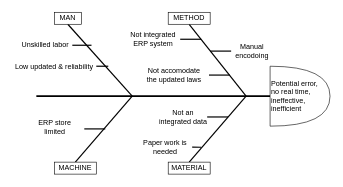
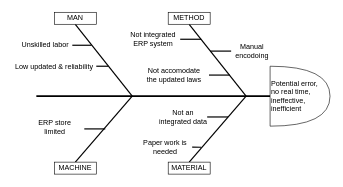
  <mxCell id="0" />
  <mxCell id="1" parent="0" />
  <mxCell id="2" value="" style="endArrow=none;html=1;rounded=0;strokeWidth=3;entryX=0;entryY=0.5;entryDx=0;entryDy=0;entryPerimeter=0;" parent="1" target="11" edge="1"><mxGeometry width="50" height="50" relative="1" as="geometry"><mxPoint x="60" y="160" as="sourcePoint" /><mxPoint x="470" y="160" as="targetPoint" /></mxGeometry></mxCell>
  <mxCell id="3" value="" style="endArrow=none;html=1;rounded=0;strokeWidth=2;entryX=0.5;entryY=1;entryDx=0;entryDy=0;" parent="1" target="8" edge="1"><mxGeometry width="50" height="50" relative="1" as="geometry"><mxPoint x="410" y="160" as="sourcePoint" /><mxPoint x="320" y="40" as="targetPoint" /></mxGeometry></mxCell>
  <mxCell id="4" value="" style="endArrow=none;html=1;rounded=0;strokeWidth=2;entryX=0.5;entryY=1;entryDx=0;entryDy=0;" parent="1" target="7" edge="1"><mxGeometry width="50" height="50" relative="1" as="geometry"><mxPoint x="220" y="160" as="sourcePoint" /><mxPoint x="130" y="40" as="targetPoint" /></mxGeometry></mxCell>
  <mxCell id="5" value="" style="endArrow=none;html=1;rounded=0;strokeWidth=2;exitX=0.5;exitY=0;exitDx=0;exitDy=0;" parent="1" source="10" edge="1"><mxGeometry width="50" height="50" relative="1" as="geometry"><mxPoint x="320" y="270" as="sourcePoint" /><mxPoint x="410" y="160" as="targetPoint" /></mxGeometry></mxCell>
  <mxCell id="6" value="" style="endArrow=none;html=1;rounded=0;strokeWidth=2;entryX=0.5;entryY=0;entryDx=0;entryDy=0;" parent="1" target="9" edge="1"><mxGeometry width="50" height="50" relative="1" as="geometry"><mxPoint x="220" y="160" as="sourcePoint" /><mxPoint x="130" y="270" as="targetPoint" /></mxGeometry></mxCell>
- <mxCell id="7" value="MAN" style="rounded=0;whiteSpace=wrap;html=1;" parent="1" vertex="1"><mxGeometry x="90" y="20" width="45" height="20" as="geometry" /></mxCell>
+ <mxCell id="7" value="MAN" style="rounded=0;whiteSpace=wrap;html=1;" parent="1" vertex="1"><mxGeometry x="90" y="20" width="70" height="20" as="geometry" /></mxCell>
  <mxCell id="8" value="METHOD" style="rounded=0;whiteSpace=wrap;html=1;" parent="1" vertex="1"><mxGeometry x="280" y="20" width="70" height="20" as="geometry" /></mxCell>
  <mxCell id="9" value="MACHINE" style="rounded=0;whiteSpace=wrap;html=1;" parent="1" vertex="1"><mxGeometry x="90" y="270" width="70" height="20" as="geometry" /></mxCell>
  <mxCell id="10" value="MATERIAL" style="rounded=0;whiteSpace=wrap;html=1;" parent="1" vertex="1"><mxGeometry x="280" y="270" width="70" height="20" as="geometry" /></mxCell>
  <mxCell id="11" value="Potential error, &lt;br&gt;no real time, ineffective, inefficient" style="shape=or;whiteSpace=wrap;html=1;align=left;" parent="1" vertex="1"><mxGeometry x="450" y="110" width="100" height="100" as="geometry" /></mxCell>
  <mxCell id="12" value="Unskilled labor" style="text;html=1;strokeColor=none;fillColor=none;align=center;verticalAlign=middle;whiteSpace=wrap;rounded=0;" parent="1" vertex="1"><mxGeometry x="30" y="60" width="90" height="30" as="geometry" /></mxCell>
  <mxCell id="13" value="Low updated &amp;amp; reliability" style="text;html=1;strokeColor=none;fillColor=none;align=center;verticalAlign=middle;whiteSpace=wrap;rounded=0;" parent="1" vertex="1"><mxGeometry x="20" y="96" width="140" height="30" as="geometry" /></mxCell>
  <mxCell id="14" value="Not integrated ERP system" style="text;html=1;strokeColor=none;fillColor=none;align=center;verticalAlign=middle;whiteSpace=wrap;rounded=0;" parent="1" vertex="1"><mxGeometry x="210" y="50" width="90" height="30" as="geometry" /></mxCell>
  <mxCell id="15" value="Not accomodate the updated laws" style="text;html=1;strokeColor=none;fillColor=none;align=center;verticalAlign=middle;whiteSpace=wrap;rounded=0;" parent="1" vertex="1"><mxGeometry x="240" y="110" width="100" height="30" as="geometry" /></mxCell>
  <mxCell id="16" value="Manual encodoing" style="text;html=1;strokeColor=none;fillColor=none;align=center;verticalAlign=middle;whiteSpace=wrap;rounded=0;" parent="1" vertex="1"><mxGeometry x="370" y="70" width="100" height="30" as="geometry" /></mxCell>
  <mxCell id="17" value="ERP store limited" style="text;html=1;strokeColor=none;fillColor=none;align=center;verticalAlign=middle;whiteSpace=wrap;rounded=0;" parent="1" vertex="1"><mxGeometry x="46" y="196" width="90" height="30" as="geometry" /></mxCell>
  <mxCell id="18" value="Not an integrated data" style="text;html=1;strokeColor=none;fillColor=none;align=center;verticalAlign=middle;whiteSpace=wrap;rounded=0;" parent="1" vertex="1"><mxGeometry x="260" y="180" width="90" height="30" as="geometry" /></mxCell>
  <mxCell id="19" style="edgeStyle=orthogonalEdgeStyle;rounded=0;orthogonalLoop=1;jettySize=auto;html=1;exitX=0.5;exitY=1;exitDx=0;exitDy=0;strokeWidth=2;" parent="1" source="18" target="18" edge="1"><mxGeometry relative="1" as="geometry" /></mxCell>
  <mxCell id="20" value="Paper work is needed" style="text;html=1;strokeColor=none;fillColor=none;align=center;verticalAlign=middle;whiteSpace=wrap;rounded=0;" parent="1" vertex="1"><mxGeometry x="230" y="230" width="90" height="30" as="geometry" /></mxCell>
  <mxCell id="21" value="" style="endArrow=none;html=1;rounded=0;strokeWidth=2;exitX=1;exitY=0.5;exitDx=0;exitDy=0;" parent="1" source="12" edge="1"><mxGeometry width="50" height="50" relative="1" as="geometry"><mxPoint x="112" y="75" as="sourcePoint" /><mxPoint x="152" y="75" as="targetPoint" /><Array as="points" /></mxGeometry></mxCell>
  <mxCell id="22" value="" style="endArrow=none;html=1;rounded=0;strokeWidth=2;" parent="1" edge="1"><mxGeometry width="50" height="50" relative="1" as="geometry"><mxPoint x="160" y="110" as="sourcePoint" /><mxPoint x="180" y="110" as="targetPoint" /></mxGeometry></mxCell>
  <mxCell id="23" value="" style="endArrow=none;html=1;rounded=0;strokeWidth=2;exitX=1;exitY=0.5;exitDx=0;exitDy=0;" parent="1" source="14" edge="1"><mxGeometry width="50" height="50" relative="1" as="geometry"><mxPoint x="285" y="65" as="sourcePoint" /><mxPoint x="335" y="65" as="targetPoint" /></mxGeometry></mxCell>
  <mxCell id="24" value="" style="endArrow=none;html=1;rounded=0;strokeWidth=2;exitX=1;exitY=0.5;exitDx=0;exitDy=0;" parent="1" edge="1"><mxGeometry width="50" height="50" relative="1" as="geometry"><mxPoint x="348" y="124.76" as="sourcePoint" /><mxPoint x="383" y="124.76" as="targetPoint" /></mxGeometry></mxCell>
  <mxCell id="25" value="" style="endArrow=none;html=1;rounded=0;strokeWidth=2;exitX=1;exitY=0.5;exitDx=0;exitDy=0;" parent="1" edge="1"><mxGeometry width="50" height="50" relative="1" as="geometry"><mxPoint x="350" y="84.76" as="sourcePoint" /><mxPoint x="385" y="84.76" as="targetPoint" /></mxGeometry></mxCell>
  <mxCell id="26" value="" style="endArrow=none;html=1;rounded=0;strokeWidth=2;exitX=1;exitY=0.5;exitDx=0;exitDy=0;" parent="1" edge="1"><mxGeometry width="50" height="50" relative="1" as="geometry"><mxPoint x="345" y="194.66" as="sourcePoint" /><mxPoint x="380" y="194.66" as="targetPoint" /></mxGeometry></mxCell>
  <mxCell id="27" value="" style="endArrow=none;html=1;rounded=0;strokeWidth=2;" parent="1" source="20" edge="1"><mxGeometry width="50" height="50" relative="1" as="geometry"><mxPoint x="320" y="244.85" as="sourcePoint" /><mxPoint x="335" y="245.14" as="targetPoint" /></mxGeometry></mxCell>
  <mxCell id="28" value="" style="endArrow=none;html=1;rounded=0;strokeWidth=2;exitX=1;exitY=0.5;exitDx=0;exitDy=0;" parent="1" edge="1"><mxGeometry width="50" height="50" relative="1" as="geometry"><mxPoint x="140" y="214.58" as="sourcePoint" /><mxPoint x="175" y="214.58" as="targetPoint" /></mxGeometry></mxCell>
